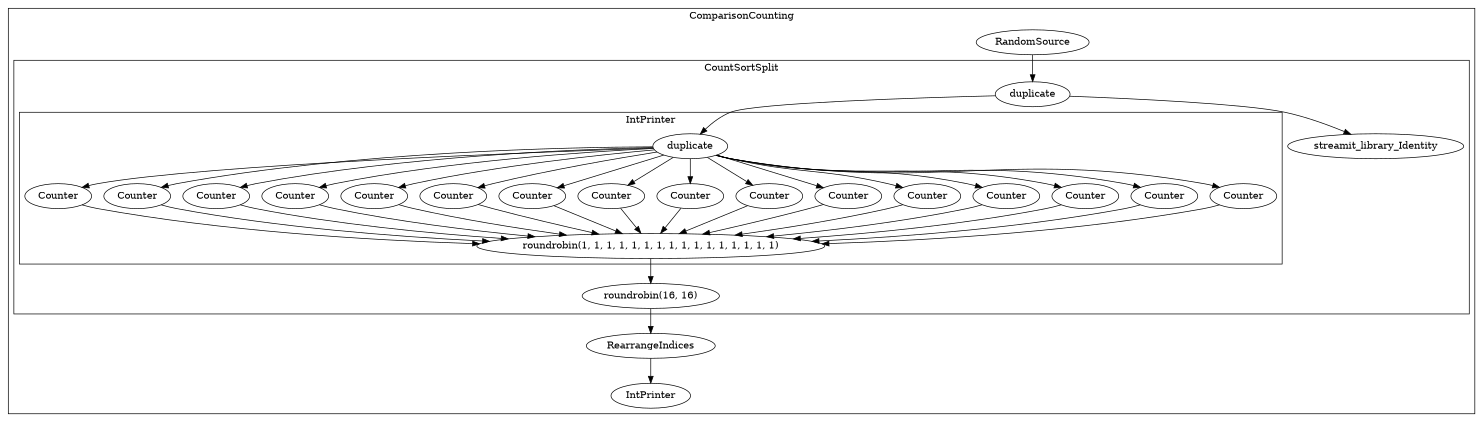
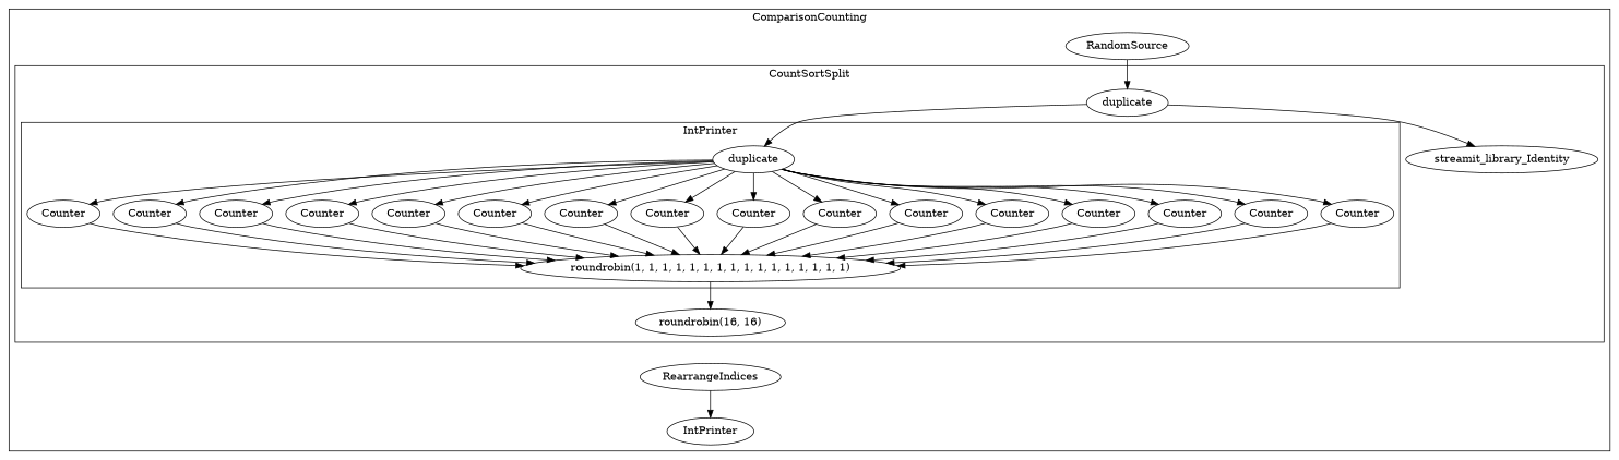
  digraph {
    n1 [label=duplicate]
    n2 [label=Counter]
    n3 [label=Counter]
    n4 [label=Counter]
    n5 [label=Counter]
    n6 [label=Counter]
    n7 [label=Counter]
    n8 [label=Counter]
    n9 [label=Counter]
    n10 [label=Counter]
    n11 [label=Counter]
    n12 [label=Counter]
    n13 [label=Counter]
    n14 [label=Counter]
    n15 [label=Counter]
    n16 [label=Counter]
    n17 [label=Counter]
    n18 [label="roundrobin(1, 1, 1, 1, 1, 1, 1, 1, 1, 1, 1, 1, 1, 1, 1, 1)"]
    n19 [label=duplicate]
    n20 [label=streamit_library_Identity]
    n21 [label="roundrobin(16, 16)"]
    n22 [label=RandomSource]
    n23 [label=RearrangeIndices]
    n24 [label=IntPrinter]
    subgraph cluster_1 {
      label=ComparisonCounting
      n22
      n23
      n24
      subgraph cluster_2 {
        label=CountSortSplit
        n19
        n20
        n21
        subgraph cluster_3 {
          label=IntPrinter
          n1
          n2
          n3
          n4
          n5
          n6
          n7
          n8
          n9
          n10
          n11
          n12
          n13
          n14
          n15
          n16
          n17
          n18
        }
      }
    }
    n1 -> n2
    n1 -> n3
    n1 -> n4
    n1 -> n5
    n1 -> n6
    n1 -> n7
    n1 -> n8
    n1 -> n9
    n1 -> n10
    n1 -> n11
    n1 -> n12
    n1 -> n13
    n1 -> n14
    n1 -> n15
    n1 -> n16
    n1 -> n17
    n2 -> n18
    n3 -> n18
    n4 -> n18
    n5 -> n18
    n6 -> n18
    n7 -> n18
    n8 -> n18
    n9 -> n18
    n10 -> n18
    n11 -> n18
    n12 -> n18
    n13 -> n18
    n14 -> n18
    n15 -> n18
    n16 -> n18
    n17 -> n18
    n18 -> n21
    n19 -> n1
    n19 -> n20
-   n21 -> n23
    n22 -> n19
    n23 -> n24
  }
